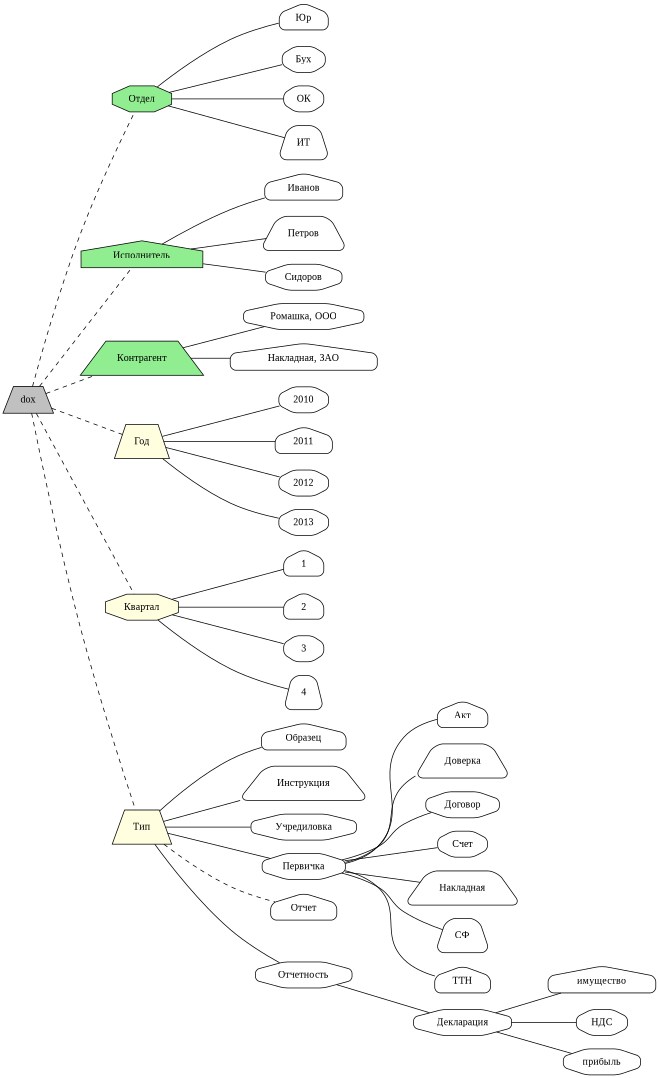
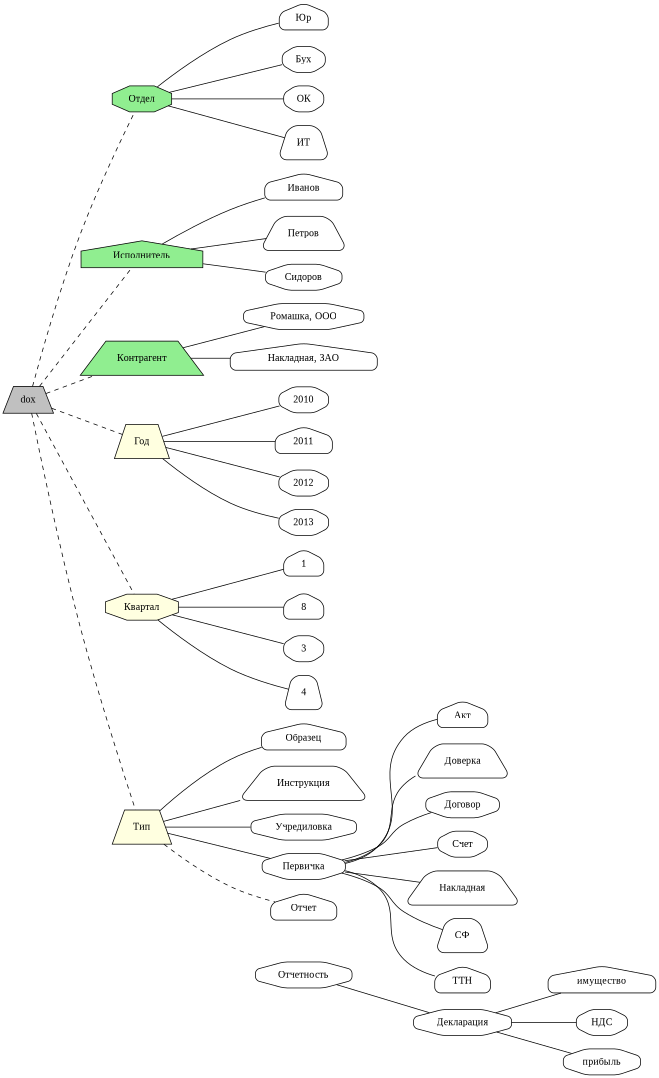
  graph {
    fontname="Liberation Serif"
    rankdir=LR
    root=n0
    node [fillcolor=white fontname="Liberation Serif" shape=octagon style="rounded, filled"]
    edge [fontname="Liberation Serif"]
    n1 [fillcolor=grey label=dox shape=trapezium style=filled]
    n2 [fillcolor=lightgreen height=0.2 label="Отдел" style=filled]
    n3 [fillcolor=lightgreen height=0.2 label="Исполнитель" shape=house style=filled]
    n4 [fillcolor=lightgreen height=0.2 label="Контрагент" shape=trapezium style=filled]
    n5 [fillcolor=lightyellow height=0.2 label="Год" shape=trapezium style=filled]
    n6 [fillcolor=lightyellow height=0.2 label="Квартал" style=filled]
    n7 [fillcolor=lightyellow height=0.2 label="Тип" shape=trapezium style=filled]
    n8 [height=0.2 label=2010]
    n9 [height=0.2 label=2011 shape=house]
    n10 [height=0.2 label=2012]
    n11 [height=0.2 label=2013]
    n12 [height=0.2 label=1 shape=house]
-   n13 [height=0.2 label=2 shape=house]
+   n13 [height=0.2 label=8 shape=house]
    n14 [height=0.2 label=3]
    n15 [height=0.2 label=4 shape=trapezium]
    n16 [height=0.2 label="Юр" shape=house]
    n17 [height=0.2 label="Бух"]
    n18 [height=0.2 label="ОК"]
    n19 [height=0.2 label="ИТ" shape=trapezium]
    n20 [height=0.2 label="Иванов" shape=house]
    n21 [height=0.2 label="Петров" shape=trapezium]
    n22 [height=0.2 label="Сидоров"]
    n23 [height=0.2 label="Ромашка, ООО"]
    n24 [height=0.2 label="Накладная, ЗАО" shape=house]
    n25 [height=0.2 label="Образец" shape=house]
    n26 [height=0.2 label="Инструкция" shape=trapezium]
    n27 [height=0.2 label="Учредиловка"]
    n28 [height=0.2 label="Первичка"]
    n29 [height=0.2 label="Отчет" shape=house]
    n30 [height=0.2 label="Отчетность"]
    n31 [height=0.2 label="Акт" shape=house]
    n32 [height=0.2 label="Доверка" shape=trapezium]
    n33 [height=0.2 label="Договор"]
    n34 [height=0.2 label="Счет"]
    n35 [height=0.2 label="Накладная" shape=trapezium]
    n36 [height=0.2 label="СФ" shape=trapezium]
    n37 [height=0.2 label="ТТН" shape=house]
    n38 [height=0.2 label="Декларация"]
    n39 [height=0.2 label="имущество" shape=house]
    n40 [height=0.2 label="НДС"]
    n41 [height=0.2 label="прибыль"]
    subgraph sub_1 {
      n1
    }
    subgraph sub_2 {
      subgraph sub_3 {
        n2
        n3
        n4
      }
      subgraph sub_4 {
        n5
        n6
        n7
      }
    }
    subgraph sub_5 {
      n8
      n9
      n10
      n11
      n12
      n13
      n14
      n15
      n16
      n17
      n18
      n19
      n20
      n21
      n22
      n23
      n24
      n25
      n26
      n27
      n28
      n29
      n30
      n31
      n32
      n33
      n34
      n35
      n36
      n37
      n38
      n39
      n40
      n41
    }
    subgraph sub_6 {
      n1
      n2
      n3
      n4
      n5
      n6
      n7
    }
    n1 -- n2 [style=dashed]
    n1 -- n3 [style=dashed]
    n1 -- n4 [style=dashed]
    n1 -- n5 [style=dashed]
    n1 -- n6 [style=dashed]
    n1 -- n7 [style=dashed]
    n2 -- n16
    n2 -- n17
    n2 -- n18
    n2 -- n19
    n3 -- n20
    n3 -- n21
    n3 -- n22
    n4 -- n23
    n4 -- n24
    n5 -- n8
    n5 -- n9
    n5 -- n10
    n5 -- n11
    n6 -- n12
    n6 -- n13
    n6 -- n14
    n6 -- n15
    n7 -- n25
    n7 -- n26
    n7 -- n27
    n7 -- n28
    n7 -- n29 [style=dashed]
-   n7 -- n30
    n28 -- n31
    n28 -- n32
    n28 -- n33
    n28 -- n34
    n28 -- n35
    n28 -- n36
    n28 -- n37
    n30 -- n38
    n38 -- n39
    n38 -- n40
    n38 -- n41
  }
